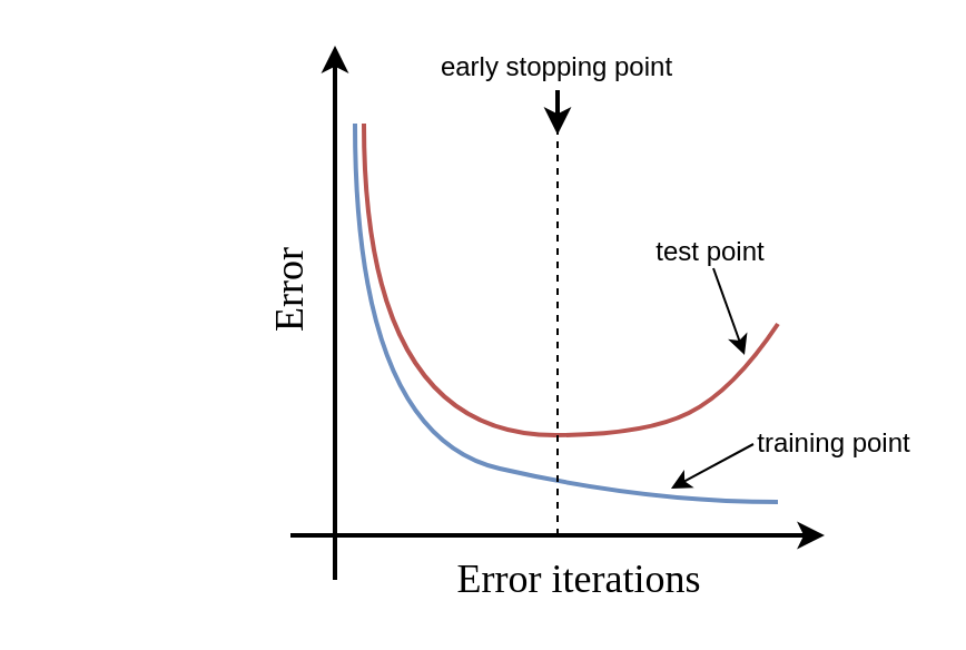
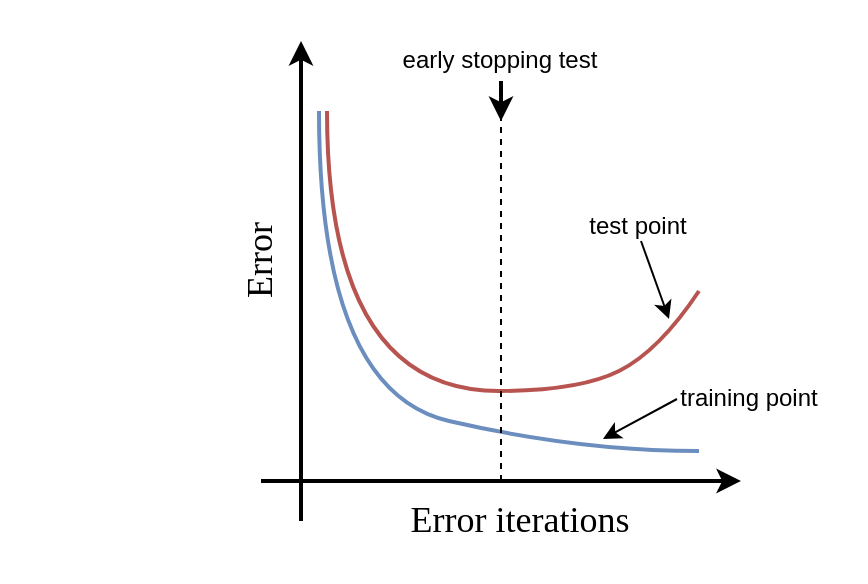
  <mxCell id="0" />
  <mxCell id="1" parent="0" />
  <mxCell id="2" value="" style="endArrow=classic;html=1;strokeWidth=2;strokeColor=#000000;" edge="1" parent="1"><mxGeometry width="50" height="50" relative="1" as="geometry"><mxPoint x="150" y="260" as="sourcePoint" /><mxPoint x="150" y="20" as="targetPoint" /></mxGeometry></mxCell>
  <mxCell id="3" value="" style="endArrow=classic;html=1;strokeWidth=2;strokeColor=#000000;" edge="1" parent="1"><mxGeometry width="50" height="50" relative="1" as="geometry"><mxPoint x="130" y="240" as="sourcePoint" /><mxPoint x="370" y="240" as="targetPoint" /></mxGeometry></mxCell>
  <mxCell id="4" value="&lt;font style=&quot;font-size: 18px&quot; face=&quot;lmodern&quot;&gt;Error&lt;/font&gt;" style="text;html=1;strokeColor=none;fillColor=none;align=center;verticalAlign=middle;whiteSpace=wrap;rounded=0;rotation=-90;" vertex="1" parent="1"><mxGeometry x="20" y="120" width="220" height="20" as="geometry" /></mxCell>
  <mxCell id="5" value="&lt;font style=&quot;font-size: 18px&quot; face=&quot;lmodern&quot;&gt;Error iterations&lt;br&gt;&lt;/font&gt;" style="text;html=1;strokeColor=none;fillColor=none;align=center;verticalAlign=middle;whiteSpace=wrap;rounded=0;" vertex="1" parent="1"><mxGeometry x="150" y="250" width="220" height="20" as="geometry" /></mxCell>
  <mxCell id="6" value="" style="endArrow=none;html=1;shadow=0;strokeColor=#000000;strokeWidth=1;startArrow=classic;startFill=1;" edge="1" parent="1"><mxGeometry width="50" height="50" relative="1" as="geometry"><mxPoint x="301" y="219" as="sourcePoint" /><mxPoint x="338" y="199" as="targetPoint" /></mxGeometry></mxCell>
  <mxCell id="7" value="training point" style="text;html=1;strokeColor=none;fillColor=none;align=center;verticalAlign=middle;whiteSpace=wrap;rounded=0;" vertex="1" parent="1"><mxGeometry x="337" y="189" width="75" height="20" as="geometry" /></mxCell>
  <mxCell id="8" value="" style="endArrow=none;html=1;edgeStyle=orthogonalEdgeStyle;curved=1;strokeWidth=2;fillColor=#f8cecc;strokeColor=#b85450;" edge="1" parent="1"><mxGeometry width="50" height="50" relative="1" as="geometry"><mxPoint x="163" y="55" as="sourcePoint" /><mxPoint x="249" y="195" as="targetPoint" /><Array as="points"><mxPoint x="163" y="195" /></Array></mxGeometry></mxCell>
  <mxCell id="9" value="" style="curved=1;endArrow=none;html=1;endFill=0;strokeWidth=2;fillColor=#f8cecc;strokeColor=#b85450;" edge="1" parent="1"><mxGeometry width="50" height="50" relative="1" as="geometry"><mxPoint x="248" y="195" as="sourcePoint" /><mxPoint x="349" y="145" as="targetPoint" /><Array as="points"><mxPoint x="289" y="195" /><mxPoint x="329" y="175" /></Array></mxGeometry></mxCell>
  <mxCell id="10" value="" style="curved=1;endArrow=none;html=1;endFill=0;strokeWidth=2;fillColor=#dae8fc;strokeColor=#6c8ebf;" edge="1" parent="1"><mxGeometry width="50" height="50" relative="1" as="geometry"><mxPoint x="159" y="55" as="sourcePoint" /><mxPoint x="349" y="225" as="targetPoint" /><Array as="points"><mxPoint x="159" y="195" /><mxPoint x="289" y="225" /></Array></mxGeometry></mxCell>
  <mxCell id="11" value="" style="endArrow=none;dashed=1;html=1;" edge="1" parent="1"><mxGeometry width="50" height="50" relative="1" as="geometry"><mxPoint x="250" y="240" as="sourcePoint" /><mxPoint x="250" y="40" as="targetPoint" /></mxGeometry></mxCell>
  <mxCell id="12" value="" style="endArrow=none;html=1;shadow=0;strokeColor=#000000;strokeWidth=1;startArrow=classic;startFill=1;" edge="1" parent="1"><mxGeometry width="50" height="50" relative="1" as="geometry"><mxPoint x="334" y="159" as="sourcePoint" /><mxPoint x="320" y="120" as="targetPoint" /></mxGeometry></mxCell>
  <mxCell id="13" value="test point" style="text;html=1;strokeColor=none;fillColor=none;align=center;verticalAlign=middle;whiteSpace=wrap;rounded=0;" vertex="1" parent="1"><mxGeometry x="291" y="103" width="56" height="20" as="geometry" /></mxCell>
- <mxCell id="14" value="early stopping point" style="text;html=1;strokeColor=none;fillColor=none;align=center;verticalAlign=middle;whiteSpace=wrap;rounded=0;" vertex="1" parent="1"><mxGeometry x="190" y="20" width="120" height="20" as="geometry" /></mxCell>
+ <mxCell id="14" value="early stopping test" style="text;html=1;strokeColor=none;fillColor=none;align=center;verticalAlign=middle;whiteSpace=wrap;rounded=0;" vertex="1" parent="1"><mxGeometry x="190" y="20" width="120" height="20" as="geometry" /></mxCell>
  <mxCell id="15" value="" style="endArrow=classic;html=1;strokeWidth=2;exitX=0.5;exitY=1;exitDx=0;exitDy=0;" edge="1" parent="1" source="14"><mxGeometry width="50" height="50" relative="1" as="geometry"><mxPoint x="160" y="140" as="sourcePoint" /><mxPoint x="250" y="60" as="targetPoint" /></mxGeometry></mxCell>
